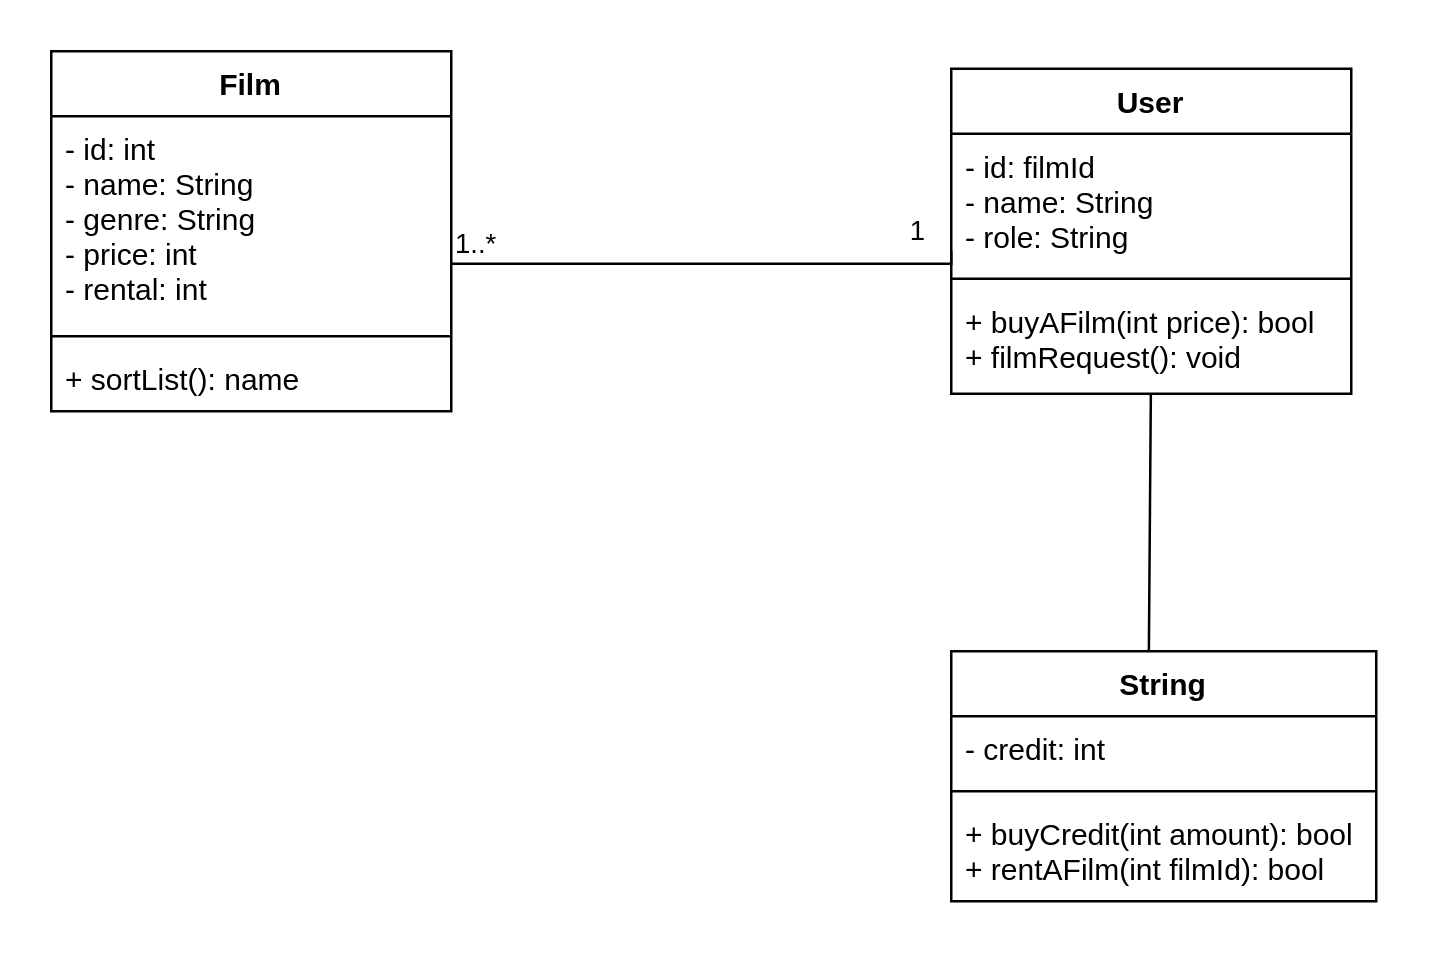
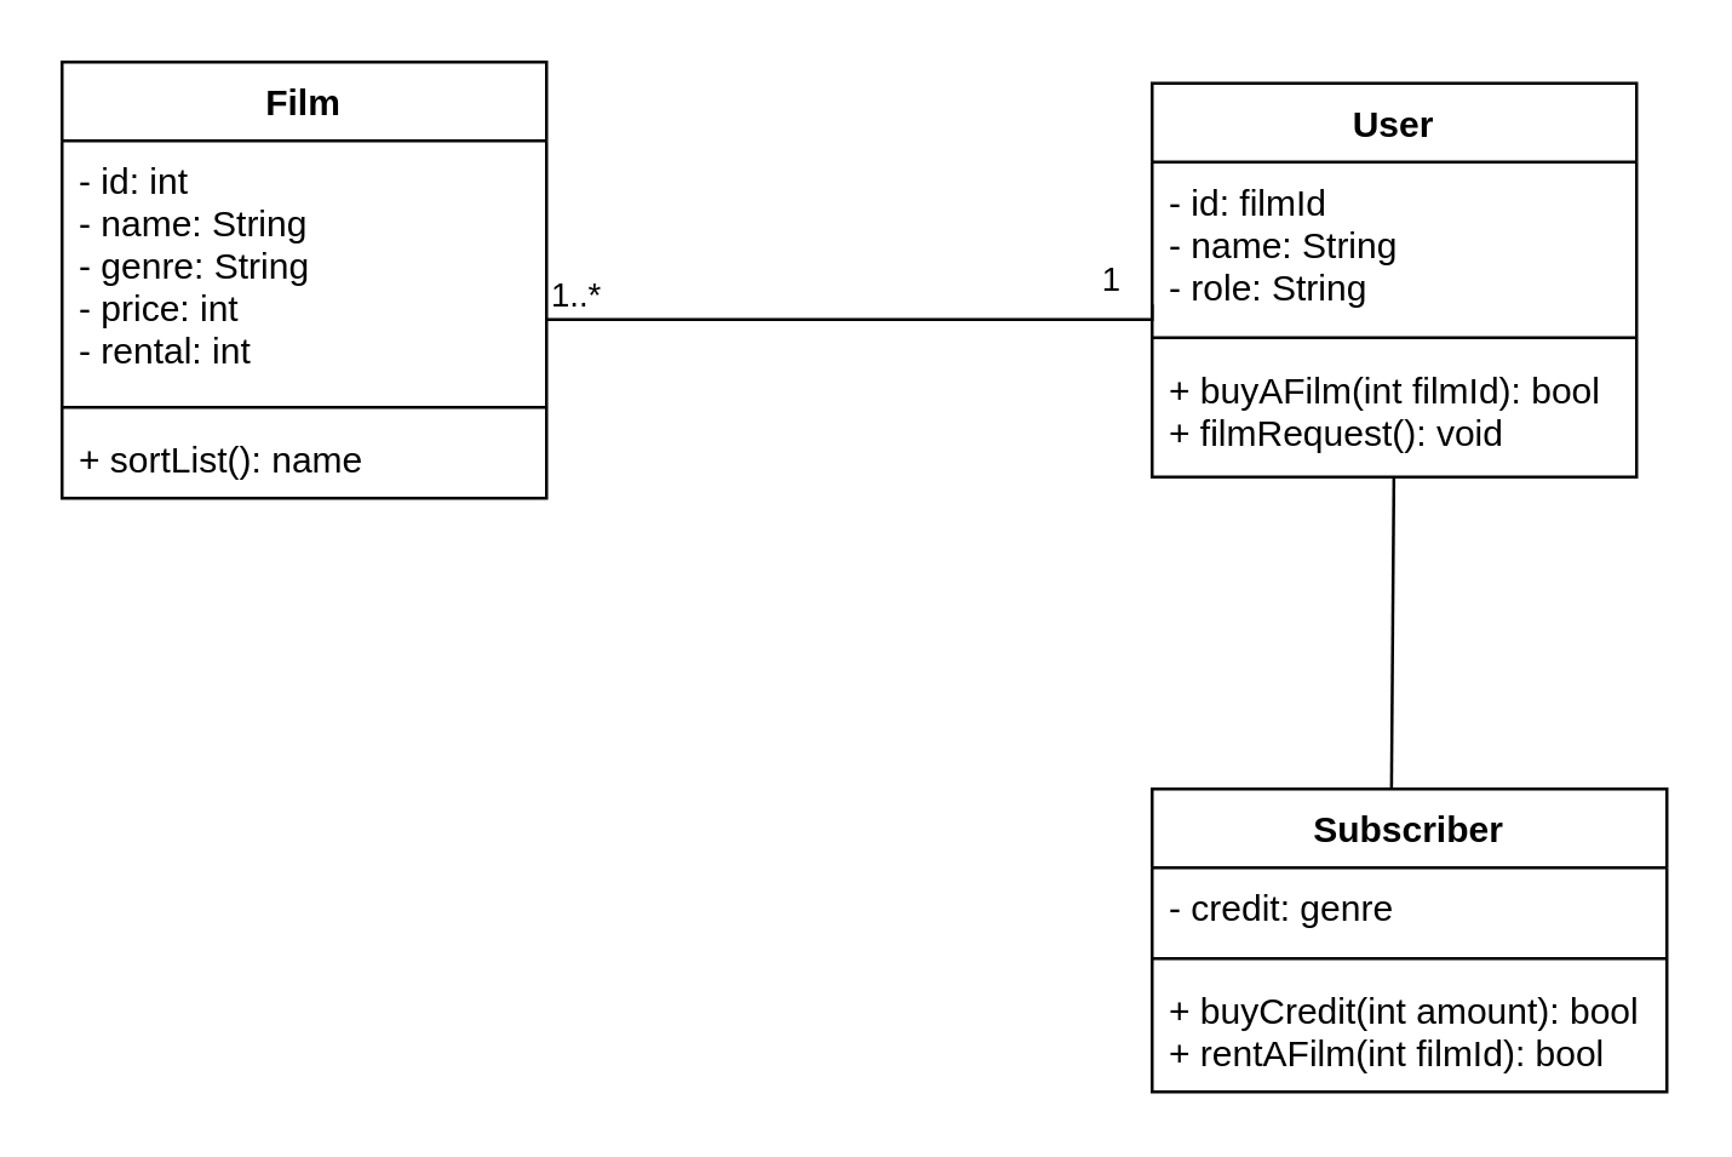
  <mxCell id="0" />
  <mxCell id="1" parent="0" />
  <mxCell id="2" value="User" style="swimlane;fontStyle=1;align=center;verticalAlign=top;childLayout=stackLayout;horizontal=1;startSize=26;horizontalStack=0;resizeParent=1;resizeParentMax=0;resizeLast=0;collapsible=1;marginBottom=0;" vertex="1" parent="1"><mxGeometry x="380" y="27" width="160" height="130" as="geometry" /></mxCell>
  <mxCell id="3" value="- id: filmId&#10;- name: String&#10;- role: String" style="text;strokeColor=none;fillColor=none;align=left;verticalAlign=top;spacingLeft=4;spacingRight=4;overflow=hidden;rotatable=0;points=[[0,0.5],[1,0.5]];portConstraint=eastwest;" vertex="1" parent="2"><mxGeometry y="26" width="160" height="54" as="geometry" /></mxCell>
  <mxCell id="4" value="" style="line;strokeWidth=1;fillColor=none;align=left;verticalAlign=middle;spacingTop=-1;spacingLeft=3;spacingRight=3;rotatable=0;labelPosition=right;points=[];portConstraint=eastwest;" vertex="1" parent="2"><mxGeometry y="80" width="160" height="8" as="geometry" /></mxCell>
- <mxCell id="5" value="+ buyAFilm(int price): bool&#10;+ filmRequest(): void" style="text;strokeColor=none;fillColor=none;align=left;verticalAlign=top;spacingLeft=4;spacingRight=4;overflow=hidden;rotatable=0;points=[[0,0.5],[1,0.5]];portConstraint=eastwest;" vertex="1" parent="2"><mxGeometry y="88" width="160" height="42" as="geometry" /></mxCell>
- <mxCell id="6" value="String" style="swimlane;fontStyle=1;align=center;verticalAlign=top;childLayout=stackLayout;horizontal=1;startSize=26;horizontalStack=0;resizeParent=1;resizeParentMax=0;resizeLast=0;collapsible=1;marginBottom=0;" vertex="1" parent="1"><mxGeometry x="380" y="260" width="170" height="100" as="geometry" /></mxCell>
- <mxCell id="7" value="- credit: int" style="text;strokeColor=none;fillColor=none;align=left;verticalAlign=top;spacingLeft=4;spacingRight=4;overflow=hidden;rotatable=0;points=[[0,0.5],[1,0.5]];portConstraint=eastwest;" vertex="1" parent="6"><mxGeometry y="26" width="170" height="26" as="geometry" /></mxCell>
+ <mxCell id="5" value="+ buyAFilm(int filmId): bool&#10;+ filmRequest(): void" style="text;strokeColor=none;fillColor=none;align=left;verticalAlign=top;spacingLeft=4;spacingRight=4;overflow=hidden;rotatable=0;points=[[0,0.5],[1,0.5]];portConstraint=eastwest;" vertex="1" parent="2"><mxGeometry y="88" width="160" height="42" as="geometry" /></mxCell>
+ <mxCell id="6" value="Subscriber" style="swimlane;fontStyle=1;align=center;verticalAlign=top;childLayout=stackLayout;horizontal=1;startSize=26;horizontalStack=0;resizeParent=1;resizeParentMax=0;resizeLast=0;collapsible=1;marginBottom=0;" vertex="1" parent="1"><mxGeometry x="380" y="260" width="170" height="100" as="geometry" /></mxCell>
+ <mxCell id="7" value="- credit: genre" style="text;strokeColor=none;fillColor=none;align=left;verticalAlign=top;spacingLeft=4;spacingRight=4;overflow=hidden;rotatable=0;points=[[0,0.5],[1,0.5]];portConstraint=eastwest;" vertex="1" parent="6"><mxGeometry y="26" width="170" height="26" as="geometry" /></mxCell>
  <mxCell id="8" value="" style="line;strokeWidth=1;fillColor=none;align=left;verticalAlign=middle;spacingTop=-1;spacingLeft=3;spacingRight=3;rotatable=0;labelPosition=right;points=[];portConstraint=eastwest;" vertex="1" parent="6"><mxGeometry y="52" width="170" height="8" as="geometry" /></mxCell>
  <mxCell id="9" value="+ buyCredit(int amount): bool&#10;+ rentAFilm(int filmId): bool" style="text;strokeColor=none;fillColor=none;align=left;verticalAlign=top;spacingLeft=4;spacingRight=4;overflow=hidden;rotatable=0;points=[[0,0.5],[1,0.5]];portConstraint=eastwest;" vertex="1" parent="6"><mxGeometry y="60" width="170" height="40" as="geometry" /></mxCell>
  <mxCell id="10" value="Film" style="swimlane;fontStyle=1;align=center;verticalAlign=top;childLayout=stackLayout;horizontal=1;startSize=26;horizontalStack=0;resizeParent=1;resizeParentMax=0;resizeLast=0;collapsible=1;marginBottom=0;" vertex="1" parent="1"><mxGeometry x="20" y="20" width="160" height="144" as="geometry" /></mxCell>
  <mxCell id="11" value="- id: int&#10;- name: String&#10;- genre: String&#10;- price: int&#10;- rental: int" style="text;strokeColor=none;fillColor=none;align=left;verticalAlign=top;spacingLeft=4;spacingRight=4;overflow=hidden;rotatable=0;points=[[0,0.5],[1,0.5]];portConstraint=eastwest;" vertex="1" parent="10"><mxGeometry y="26" width="160" height="84" as="geometry" /></mxCell>
  <mxCell id="12" value="" style="line;strokeWidth=1;fillColor=none;align=left;verticalAlign=middle;spacingTop=-1;spacingLeft=3;spacingRight=3;rotatable=0;labelPosition=right;points=[];portConstraint=eastwest;" vertex="1" parent="10"><mxGeometry y="110" width="160" height="8" as="geometry" /></mxCell>
  <mxCell id="13" value="+ sortList(): name" style="text;strokeColor=none;fillColor=none;align=left;verticalAlign=top;spacingLeft=4;spacingRight=4;overflow=hidden;rotatable=0;points=[[0,0.5],[1,0.5]];portConstraint=eastwest;" vertex="1" parent="10"><mxGeometry y="118" width="160" height="26" as="geometry" /></mxCell>
  <mxCell id="14" value="" style="endArrow=none;html=1;edgeStyle=orthogonalEdgeStyle;rounded=0;exitX=1;exitY=0.702;exitDx=0;exitDy=0;exitPerimeter=0;entryX=0;entryY=0.87;entryDx=0;entryDy=0;entryPerimeter=0;" edge="1" parent="1" source="11" target="3"><mxGeometry relative="1" as="geometry"><mxPoint x="190" y="110" as="sourcePoint" /><mxPoint x="350" y="110" as="targetPoint" /><Array as="points"><mxPoint x="380" y="105" /></Array></mxGeometry></mxCell>
  <mxCell id="15" value="1..*" style="edgeLabel;resizable=0;html=1;align=left;verticalAlign=bottom;" connectable="0" vertex="1" parent="14"><mxGeometry x="-1" relative="1" as="geometry" /></mxCell>
  <mxCell id="16" value="1" style="edgeLabel;resizable=0;html=1;align=right;verticalAlign=bottom;" connectable="0" vertex="1" parent="14"><mxGeometry x="1" relative="1" as="geometry"><mxPoint x="-10" as="offset" /></mxGeometry></mxCell>
  <mxCell id="17" value="" style="endArrow=none;endSize=16;endFill=0;html=1;rounded=0;exitX=0.465;exitY=-0.005;exitDx=0;exitDy=0;exitPerimeter=0;" edge="1" parent="1" source="6" target="5"><mxGeometry x="-0.417" y="-51" width="160" relative="1" as="geometry"><mxPoint x="200" y="180" as="sourcePoint" /><mxPoint x="460" y="160" as="targetPoint" /><mxPoint as="offset" /></mxGeometry></mxCell>
